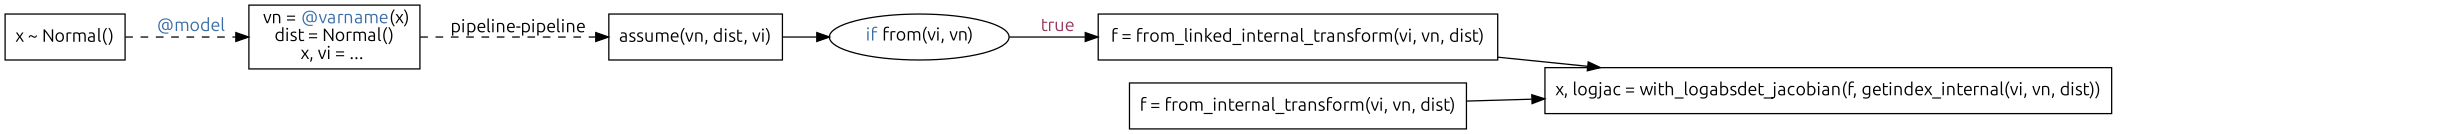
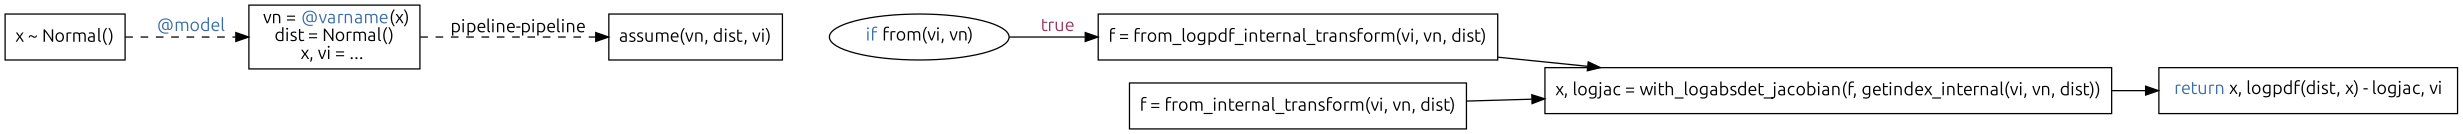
  digraph {
    fontname=Ubuntu
    rankdir=LR
    node [fontname=Ubuntu shape=box]
    edge [fontname=Ubuntu]
    n1 [label="x ~ Normal()"]
    n2 [label=< vn = <FONT COLOR="#3B6EA8">@varname</FONT>(x)<BR/>dist = Normal()<BR/>x, vi = ... >]
    n3 [label="assume(vn, dist, vi)"]
    n4 [label=< <FONT COLOR="#3B6EA8">if</FONT> from(vi, vn) > shape=""]
-   n5 [label="f = from_linked_internal_transform(vi, vn, dist)" styled=dashed]
+   n5 [label="f = from_logpdf_internal_transform(vi, vn, dist)" styled=dashed]
    n6 [label="f = from_internal_transform(vi, vn, dist)" styled=dashed]
    n7 [label="x, logjac = with_logabsdet_jacobian(f, getindex_internal(vi, vn, dist))" styled=dashed]
+   n8 [label=< <FONT COLOR="#3B6EA8">return</FONT> x, logpdf(dist, x) - logjac, vi > styled=dashed]
    n1 -> n2 [label=<  <FONT COLOR="#3B6EA8">@model</FONT>> style=dashed]
    n2 -> n3 [label="  pipeline-pipeline" style=dashed]
-   n3 -> n4
    n4 -> n5 [label=<  <FONT COLOR="#97365B">true</FONT>>]
    n5 -> n7
    n6 -> n7
+   n7 -> n8
  }
